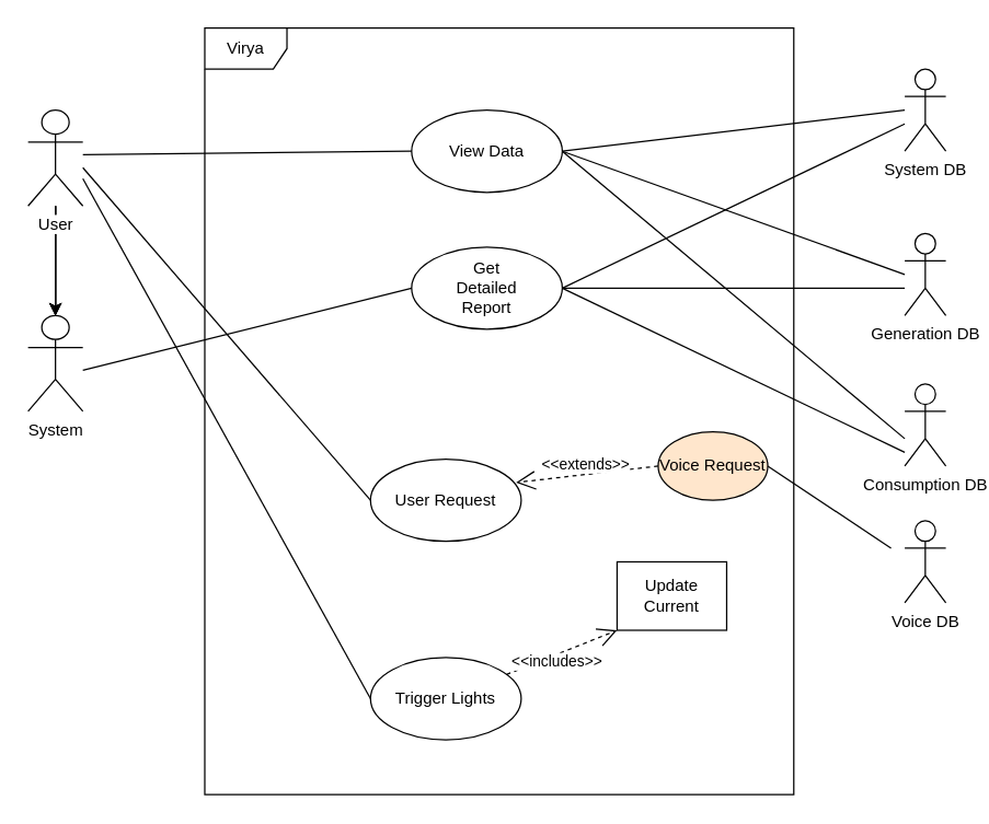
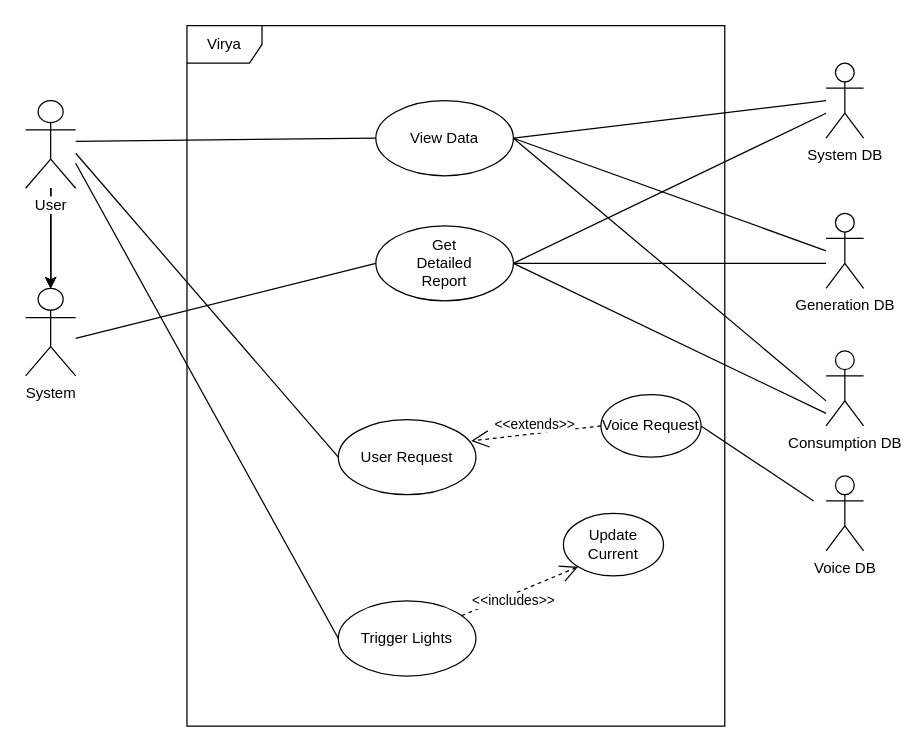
  <mxCell id="0" />
  <mxCell id="1" parent="0" />
  <mxCell id="2" value="Virya" style="shape=umlFrame;whiteSpace=wrap;html=1;" parent="1" vertex="1"><mxGeometry x="149" y="20" width="430" height="560" as="geometry" /></mxCell>
  <mxCell id="3" value="" style="edgeStyle=orthogonalEdgeStyle;rounded=0;orthogonalLoop=1;jettySize=auto;html=1;" parent="1" source="7" target="8" edge="1"><mxGeometry relative="1" as="geometry" /></mxCell>
  <mxCell id="4" value="" style="edgeStyle=orthogonalEdgeStyle;rounded=0;orthogonalLoop=1;jettySize=auto;html=1;" parent="1" source="7" target="8" edge="1"><mxGeometry relative="1" as="geometry" /></mxCell>
  <mxCell id="5" value="" style="edgeStyle=orthogonalEdgeStyle;rounded=0;orthogonalLoop=1;jettySize=auto;html=1;" parent="1" source="7" target="8" edge="1"><mxGeometry relative="1" as="geometry" /></mxCell>
  <mxCell id="6" value="" style="edgeStyle=orthogonalEdgeStyle;rounded=0;orthogonalLoop=1;jettySize=auto;html=1;" parent="1" source="7" target="8" edge="1"><mxGeometry relative="1" as="geometry" /></mxCell>
  <mxCell id="7" value="User" style="shape=umlActor;verticalLabelPosition=bottom;labelBackgroundColor=#ffffff;verticalAlign=top;html=1;" parent="1" vertex="1"><mxGeometry x="20" y="80" width="40" height="70" as="geometry" /></mxCell>
  <mxCell id="8" value="System" style="shape=umlActor;verticalLabelPosition=bottom;labelBackgroundColor=#ffffff;verticalAlign=top;html=1;" parent="1" vertex="1"><mxGeometry x="20" y="230" width="40" height="70" as="geometry" /></mxCell>
  <mxCell id="9" value="View Data" style="ellipse;whiteSpace=wrap;html=1;" parent="1" vertex="1"><mxGeometry x="300" y="80" width="110" height="60" as="geometry" /></mxCell>
  <mxCell id="10" value="System DB" style="shape=umlActor;verticalLabelPosition=bottom;labelBackgroundColor=#ffffff;verticalAlign=top;html=1;" parent="1" vertex="1"><mxGeometry x="660" y="50" width="30" height="60" as="geometry" /></mxCell>
  <mxCell id="11" value="Generation DB" style="shape=umlActor;verticalLabelPosition=bottom;labelBackgroundColor=#ffffff;verticalAlign=top;html=1;" parent="1" vertex="1"><mxGeometry x="660" y="170" width="30" height="60" as="geometry" /></mxCell>
  <mxCell id="12" value="Consumption DB" style="shape=umlActor;verticalLabelPosition=bottom;labelBackgroundColor=#ffffff;verticalAlign=top;html=1;" parent="1" vertex="1"><mxGeometry x="660" y="280" width="30" height="60" as="geometry" /></mxCell>
  <mxCell id="13" value="Voice DB" style="shape=umlActor;verticalLabelPosition=bottom;labelBackgroundColor=#ffffff;verticalAlign=top;html=1;" parent="1" vertex="1"><mxGeometry x="660" y="380" width="30" height="60" as="geometry" /></mxCell>
  <mxCell id="14" value="" style="endArrow=none;html=1;entryX=0;entryY=0.5;entryDx=0;entryDy=0;" parent="1" target="9" edge="1"><mxGeometry width="50" height="50" relative="1" as="geometry"><mxPoint x="60" y="112.471" as="sourcePoint" /><mxPoint x="70" y="610" as="targetPoint" /></mxGeometry></mxCell>
  <mxCell id="15" value="" style="endArrow=none;html=1;exitX=1;exitY=0.5;exitDx=0;exitDy=0;" parent="1" source="9" edge="1"><mxGeometry width="50" height="50" relative="1" as="geometry"><mxPoint x="20" y="660" as="sourcePoint" /><mxPoint x="660" y="80" as="targetPoint" /></mxGeometry></mxCell>
  <mxCell id="16" value="" style="endArrow=none;html=1;entryX=1;entryY=0.5;entryDx=0;entryDy=0;" parent="1" target="9" edge="1"><mxGeometry width="50" height="50" relative="1" as="geometry"><mxPoint x="660" y="200" as="sourcePoint" /><mxPoint x="70" y="610" as="targetPoint" /></mxGeometry></mxCell>
  <mxCell id="17" value="" style="endArrow=none;html=1;exitX=1;exitY=0.5;exitDx=0;exitDy=0;" parent="1" source="9" edge="1"><mxGeometry width="50" height="50" relative="1" as="geometry"><mxPoint x="620" y="350" as="sourcePoint" /><mxPoint x="660" y="320" as="targetPoint" /></mxGeometry></mxCell>
  <mxCell id="18" value="Get &lt;br&gt;Detailed&lt;br&gt;Report" style="ellipse;whiteSpace=wrap;html=1;" parent="1" vertex="1"><mxGeometry x="300" y="180" width="110" height="60" as="geometry" /></mxCell>
  <mxCell id="19" value="" style="endArrow=none;html=1;entryX=0;entryY=0.5;entryDx=0;entryDy=0;" parent="1" target="18" edge="1"><mxGeometry width="50" height="50" relative="1" as="geometry"><mxPoint x="60" y="270" as="sourcePoint" /><mxPoint x="240" y="220" as="targetPoint" /></mxGeometry></mxCell>
  <mxCell id="20" value="" style="endArrow=none;html=1;exitX=1;exitY=0.5;exitDx=0;exitDy=0;" parent="1" source="18" edge="1"><mxGeometry width="50" height="50" relative="1" as="geometry"><mxPoint x="450" y="280" as="sourcePoint" /><mxPoint x="660" y="90" as="targetPoint" /></mxGeometry></mxCell>
  <mxCell id="21" value="" style="endArrow=none;html=1;exitX=1;exitY=0.5;exitDx=0;exitDy=0;" parent="1" source="18" edge="1"><mxGeometry width="50" height="50" relative="1" as="geometry"><mxPoint x="330" y="340" as="sourcePoint" /><mxPoint x="660" y="210" as="targetPoint" /></mxGeometry></mxCell>
  <mxCell id="22" value="" style="endArrow=none;html=1;exitX=1;exitY=0.5;exitDx=0;exitDy=0;" parent="1" source="18" edge="1"><mxGeometry width="50" height="50" relative="1" as="geometry"><mxPoint x="390" y="310" as="sourcePoint" /><mxPoint x="660" y="330" as="targetPoint" /></mxGeometry></mxCell>
  <mxCell id="23" value="User Request" style="ellipse;whiteSpace=wrap;html=1;" parent="1" vertex="1"><mxGeometry x="270" y="335" width="110" height="60" as="geometry" /></mxCell>
  <mxCell id="24" value="&amp;lt;&amp;lt;extends&amp;gt;&amp;gt;" style="endArrow=open;endSize=12;dashed=1;html=1;entryX=0.966;entryY=0.284;entryDx=0;entryDy=0;exitX=0;exitY=0.5;exitDx=0;exitDy=0;entryPerimeter=0;" parent="1" source="25" target="23" edge="1"><mxGeometry x="0.011" y="-7" width="160" relative="1" as="geometry"><mxPoint x="-40" y="510" as="sourcePoint" /><mxPoint x="470" y="400" as="targetPoint" /><mxPoint as="offset" /></mxGeometry></mxCell>
- <mxCell id="25" value="Voice Request" style="ellipse;whiteSpace=wrap;html=1;fillColor=#ffe6cc;" parent="1" vertex="1"><mxGeometry x="480" y="315" width="80" height="50" as="geometry" /></mxCell>
+ <mxCell id="25" value="Voice Request" style="ellipse;whiteSpace=wrap;html=1;" parent="1" vertex="1"><mxGeometry x="480" y="315" width="80" height="50" as="geometry" /></mxCell>
  <mxCell id="26" value="" style="endArrow=none;html=1;entryX=0;entryY=0.5;entryDx=0;entryDy=0;" parent="1" target="23" edge="1"><mxGeometry width="50" height="50" relative="1" as="geometry"><mxPoint x="60" y="122" as="sourcePoint" /><mxPoint x="310" y="120" as="targetPoint" /></mxGeometry></mxCell>
  <mxCell id="27" value="" style="endArrow=none;html=1;entryX=1;entryY=0.5;entryDx=0;entryDy=0;" parent="1" target="25" edge="1"><mxGeometry width="50" height="50" relative="1" as="geometry"><mxPoint x="650" y="400" as="sourcePoint" /><mxPoint x="560" y="470" as="targetPoint" /></mxGeometry></mxCell>
  <mxCell id="28" value="Trigger Lights" style="ellipse;whiteSpace=wrap;html=1;" parent="1" vertex="1"><mxGeometry x="270" y="480" width="110" height="60" as="geometry" /></mxCell>
  <mxCell id="29" value="" style="endArrow=none;html=1;exitX=0;exitY=0.5;exitDx=0;exitDy=0;" parent="1" source="28" edge="1"><mxGeometry width="50" height="50" relative="1" as="geometry"><mxPoint x="200" y="210" as="sourcePoint" /><mxPoint x="60" y="130" as="targetPoint" /></mxGeometry></mxCell>
- <mxCell id="30" value="Update Current" style="whiteSpace=wrap;html=1;rounded=0;" parent="1" vertex="1"><mxGeometry x="450" y="410" width="80" height="50" as="geometry" /></mxCell>
+ <mxCell id="30" value="Update Current" style="ellipse;whiteSpace=wrap;html=1;" parent="1" vertex="1"><mxGeometry x="450" y="410" width="80" height="50" as="geometry" /></mxCell>
  <mxCell id="31" value="&amp;lt;&amp;lt;includes&amp;gt;&amp;gt;" style="endArrow=open;endSize=12;dashed=1;html=1;entryX=0;entryY=1;entryDx=0;entryDy=0;" parent="1" source="28" target="30" edge="1"><mxGeometry x="-0.155" y="-5" width="160" relative="1" as="geometry"><mxPoint x="386.37" y="384.72" as="sourcePoint" /><mxPoint x="469.522" y="428.809" as="targetPoint" /><mxPoint as="offset" /></mxGeometry></mxCell>
